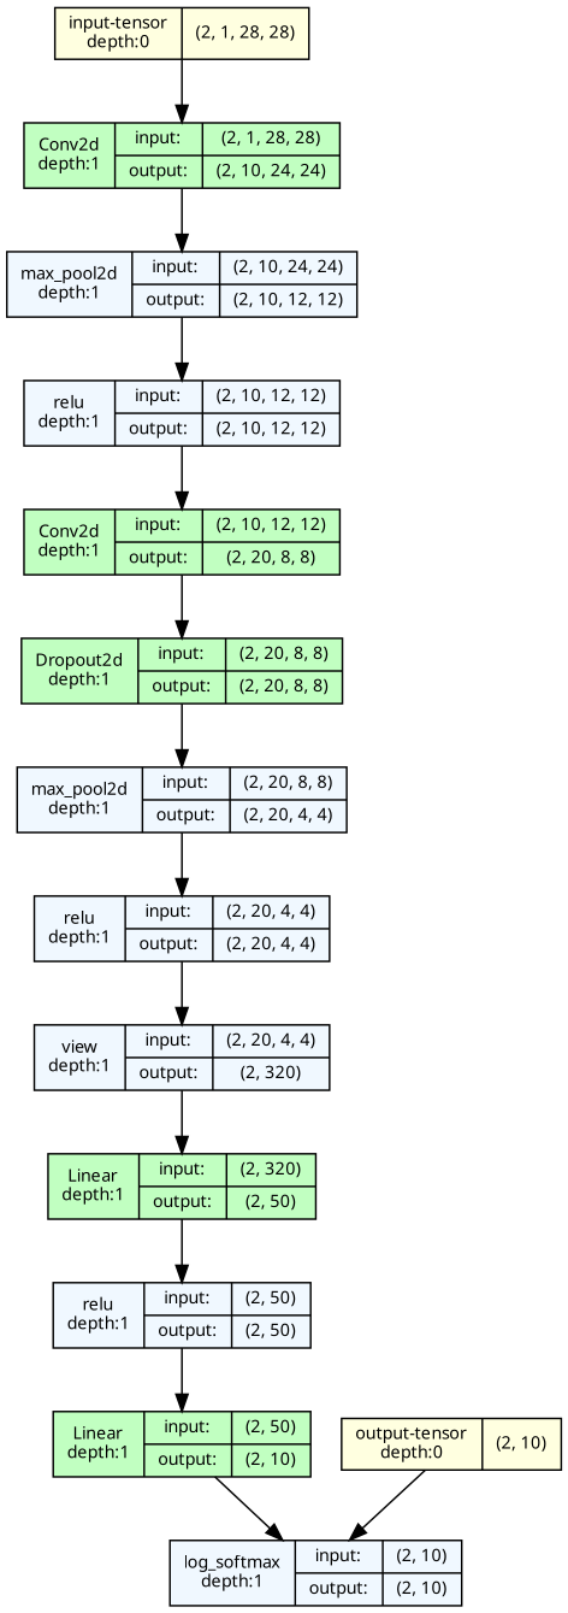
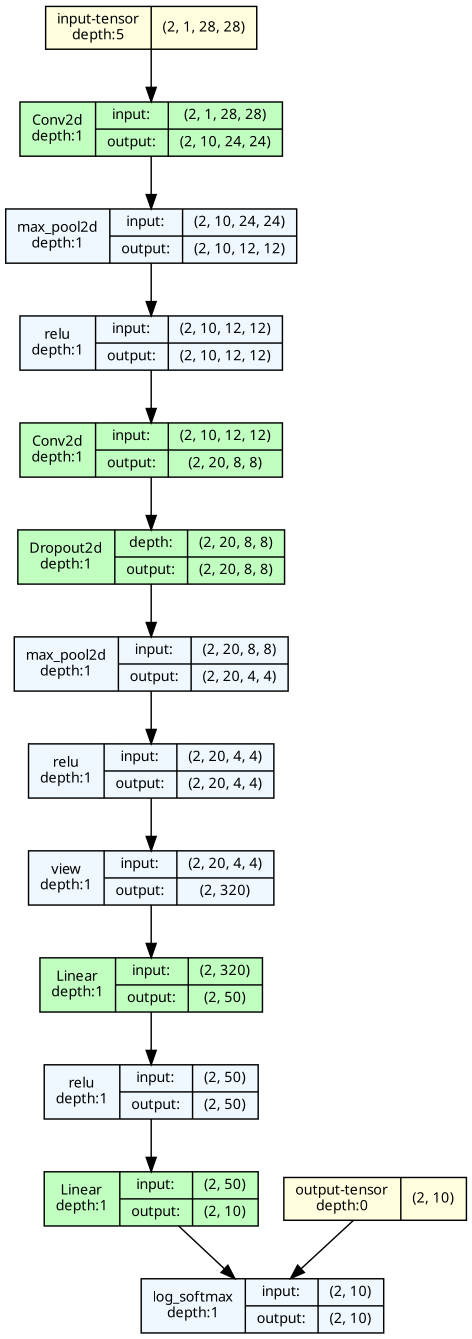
  strict digraph {
    ordering=in
    node [align=left fillcolor=aliceblue fontname="Linux libertine" fontsize=10 ranksep=0.1 shape=record style=filled]
    edge [fontsize=10]
-   n1 [fillcolor=lightyellow height=0.2 label="input-tensor&#92;ndepth:0|(2, 1, 28, 28)"]
+   n1 [fillcolor=lightyellow height=0.2 label="input-tensor&#92;ndepth:5|(2, 1, 28, 28)"]
    n2 [fillcolor=darkseagreen1 height=0.2 label="Conv2d&#92;ndepth:1|{input:|output:}|{(2, 1, 28, 28)|(2, 10, 24, 24)}"]
    n3 [height=0.2 label="max_pool2d&#92;ndepth:1|{input:|output:}|{(2, 10, 24, 24)|(2, 10, 12, 12)}"]
    n4 [height=0.2 label="relu&#92;ndepth:1|{input:|output:}|{(2, 10, 12, 12)|(2, 10, 12, 12)}"]
    n5 [fillcolor=darkseagreen1 height=0.2 label="Conv2d&#92;ndepth:1|{input:|output:}|{(2, 10, 12, 12)|(2, 20, 8, 8)}"]
-   n6 [fillcolor=darkseagreen1 height=0.2 label="Dropout2d&#92;ndepth:1|{input:|output:}|{(2, 20, 8, 8)|(2, 20, 8, 8)}"]
+   n6 [fillcolor=darkseagreen1 height=0.2 label="Dropout2d&#92;ndepth:1|{depth:|output:}|{(2, 20, 8, 8)|(2, 20, 8, 8)}"]
    n7 [height=0.2 label="max_pool2d&#92;ndepth:1|{input:|output:}|{(2, 20, 8, 8)|(2, 20, 4, 4)}"]
    n8 [height=0.2 label="relu&#92;ndepth:1|{input:|output:}|{(2, 20, 4, 4)|(2, 20, 4, 4)}"]
    n9 [height=0.2 label="view&#92;ndepth:1|{input:|output:}|{(2, 20, 4, 4)|(2, 320)}"]
    n10 [fillcolor=darkseagreen1 height=0.2 label="Linear&#92;ndepth:1|{input:|output:}|{(2, 320)|(2, 50)}"]
    n11 [height=0.2 label="relu&#92;ndepth:1|{input:|output:}|{(2, 50)|(2, 50)}"]
    n12 [fillcolor=darkseagreen1 height=0.2 label="Linear&#92;ndepth:1|{input:|output:}|{(2, 50)|(2, 10)}"]
    n13 [height=0.2 label="log_softmax&#92;ndepth:1|{input:|output:}|{(2, 10)|(2, 10)}"]
    n14 [fillcolor=lightyellow height=0.2 label="output-tensor&#92;ndepth:0|(2, 10)"]
    n1 -> n2
    n2 -> n3
    n3 -> n4
    n4 -> n5
    n5 -> n6
    n6 -> n7
    n7 -> n8
    n8 -> n9
    n9 -> n10
    n10 -> n11
    n11 -> n12
    n12 -> n13
    n14 -> n13
  }
